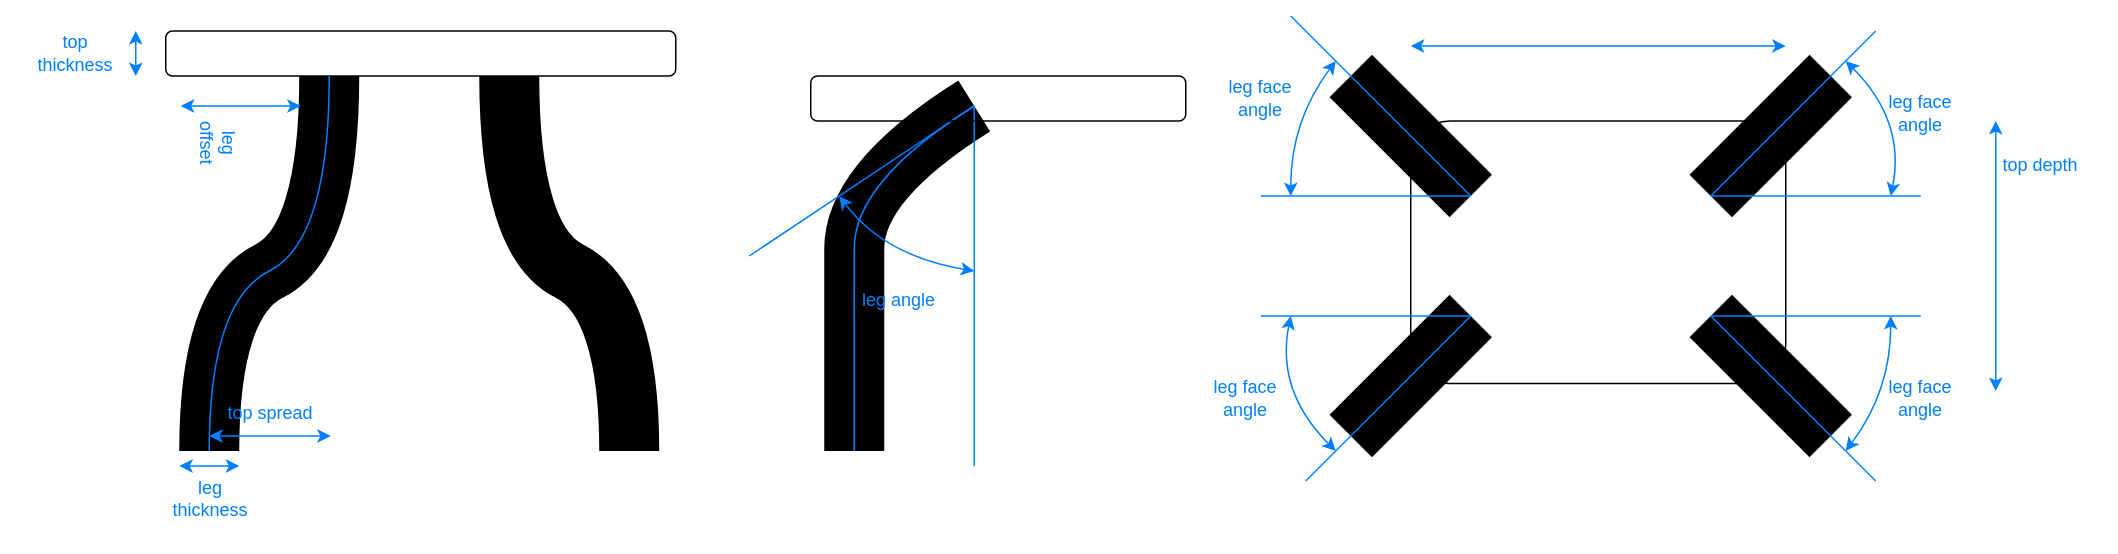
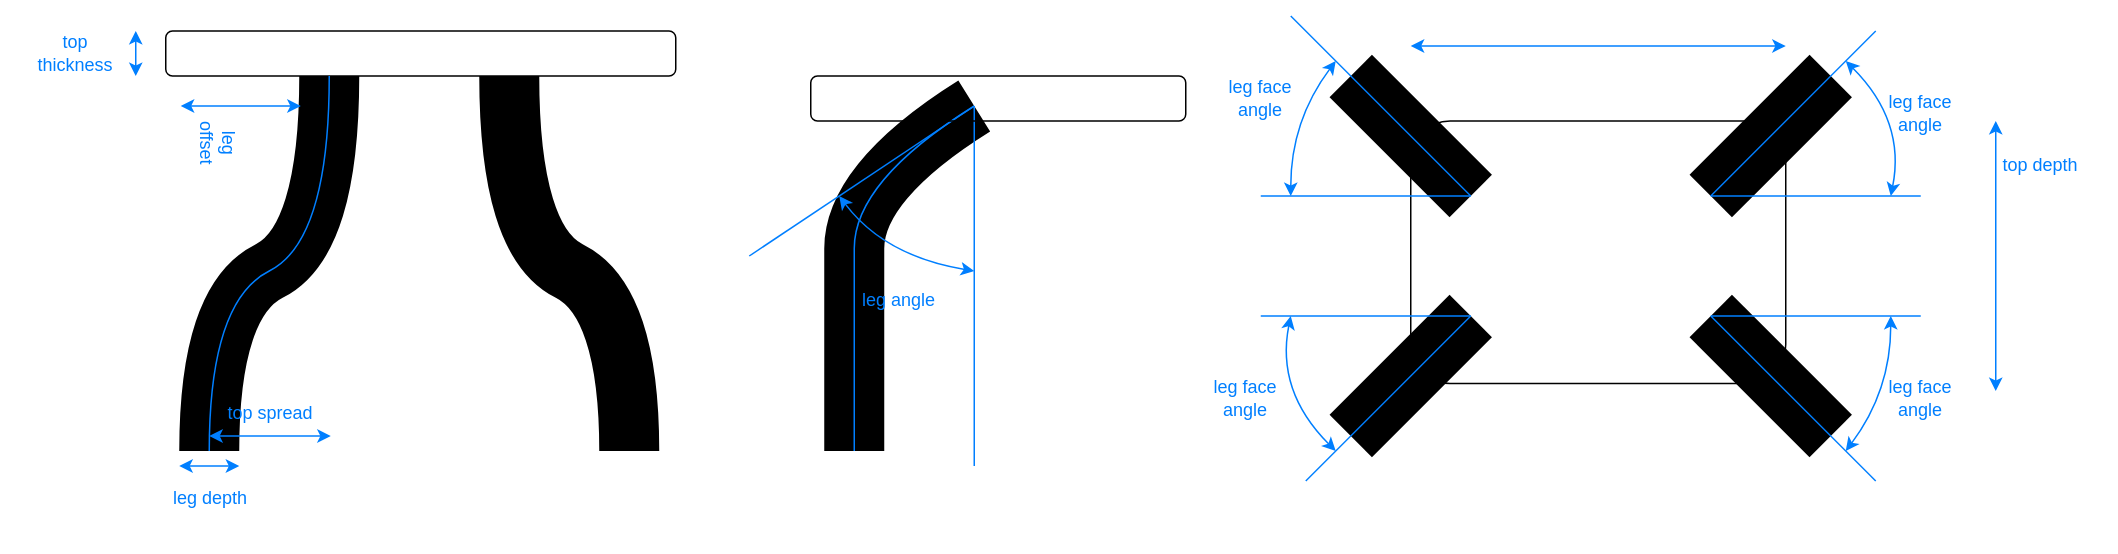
  <mxCell id="0" />
  <mxCell id="1" parent="0" />
  <mxCell id="2" value="" style="rounded=1;whiteSpace=wrap;html=1;fillColor=none;" vertex="1" parent="1"><mxGeometry x="110" y="20" width="340" height="30" as="geometry" /></mxCell>
  <mxCell id="3" value="" style="endArrow=none;html=1;rounded=0;curved=1;flowAnimation=0;startArrow=none;startFill=0;endFill=0;strokeWidth=40;" edge="1" parent="1"><mxGeometry width="50" height="50" relative="1" as="geometry"><mxPoint x="139" y="300" as="sourcePoint" /><mxPoint x="219" y="50" as="targetPoint" /><Array as="points"><mxPoint x="139" y="200" /><mxPoint x="219" y="160" /></Array></mxGeometry></mxCell>
  <mxCell id="4" value="" style="endArrow=none;html=1;rounded=0;curved=1;flowAnimation=0;startArrow=none;startFill=0;endFill=0;strokeWidth=40;" edge="1" parent="1"><mxGeometry width="50" height="50" relative="1" as="geometry"><mxPoint x="419" y="300" as="sourcePoint" /><mxPoint x="339" y="50" as="targetPoint" /><Array as="points"><mxPoint x="419" y="200" /><mxPoint x="339" y="160" /></Array></mxGeometry></mxCell>
  <mxCell id="5" value="" style="endArrow=classic;startArrow=classic;html=1;rounded=0;strokeColor=#007FFF;align=center;verticalAlign=middle;fontFamily=Helvetica;fontSize=12;fontColor=#007FFF;labelBackgroundColor=default;fillColor=none;gradientColor=none;" edge="1" parent="1"><mxGeometry width="50" height="50" relative="1" as="geometry"><mxPoint x="119" y="310" as="sourcePoint" /><mxPoint x="159" y="310" as="targetPoint" /></mxGeometry></mxCell>
- <mxCell id="6" value="leg thickness" style="text;html=1;align=center;verticalAlign=middle;whiteSpace=wrap;rounded=0;fontFamily=Helvetica;fontSize=12;fontColor=#007FFF;labelBackgroundColor=none;" vertex="1" parent="1"><mxGeometry x="110" y="317" width="60" height="30" as="geometry" /></mxCell>
+ <mxCell id="6" value="leg depth" style="text;html=1;align=center;verticalAlign=middle;whiteSpace=wrap;rounded=0;fontFamily=Helvetica;fontSize=12;fontColor=#007FFF;labelBackgroundColor=none;" vertex="1" parent="1"><mxGeometry x="110" y="317" width="60" height="30" as="geometry" /></mxCell>
  <mxCell id="7" value="" style="endArrow=classic;startArrow=classic;html=1;rounded=0;strokeColor=#007FFF;align=center;verticalAlign=middle;fontFamily=Helvetica;fontSize=12;fontColor=#007FFF;labelBackgroundColor=default;fillColor=none;gradientColor=none;" edge="1" parent="1"><mxGeometry width="50" height="50" relative="1" as="geometry"><mxPoint x="120" y="70" as="sourcePoint" /><mxPoint x="200" y="70" as="targetPoint" /></mxGeometry></mxCell>
  <mxCell id="8" value="leg offset" style="text;html=1;align=center;verticalAlign=middle;whiteSpace=wrap;rounded=0;fontFamily=Helvetica;fontSize=12;fontColor=#007FFF;labelBackgroundColor=none;rotation=90;" vertex="1" parent="1"><mxGeometry x="120" y="80" width="50" height="30" as="geometry" /></mxCell>
  <mxCell id="9" value="" style="endArrow=none;html=1;rounded=0;strokeColor=#007FFF;align=center;verticalAlign=middle;fontFamily=Helvetica;fontSize=12;fontColor=#007FFF;labelBackgroundColor=none;startArrow=none;fillColor=none;gradientColor=none;curved=1;startFill=0;endFill=0;" edge="1" parent="1"><mxGeometry width="50" height="50" relative="1" as="geometry"><mxPoint x="139" y="300" as="sourcePoint" /><mxPoint x="219" y="50" as="targetPoint" /><Array as="points"><mxPoint x="139" y="200" /><mxPoint x="219" y="160" /></Array></mxGeometry></mxCell>
  <mxCell id="10" value="" style="endArrow=classic;startArrow=classic;html=1;rounded=0;strokeColor=#007FFF;align=center;verticalAlign=middle;fontFamily=Helvetica;fontSize=12;fontColor=#007FFF;labelBackgroundColor=none;fillColor=none;gradientColor=none;" edge="1" parent="1"><mxGeometry width="50" height="50" relative="1" as="geometry"><mxPoint x="139" y="290" as="sourcePoint" /><mxPoint x="220" y="290" as="targetPoint" /></mxGeometry></mxCell>
  <mxCell id="11" value="top spread" style="text;html=1;align=center;verticalAlign=middle;whiteSpace=wrap;rounded=0;fontFamily=Helvetica;fontSize=12;fontColor=#007FFF;labelBackgroundColor=none;" vertex="1" parent="1"><mxGeometry x="150" y="260" width="60" height="30" as="geometry" /></mxCell>
  <mxCell id="12" value="" style="endArrow=none;html=1;rounded=0;curved=1;flowAnimation=0;startArrow=none;startFill=0;endFill=0;strokeWidth=40;" edge="1" parent="1"><mxGeometry width="50" height="50" relative="1" as="geometry"><mxPoint x="569" y="300" as="sourcePoint" /><mxPoint x="649" y="70" as="targetPoint" /><Array as="points"><mxPoint x="569" y="210" /><mxPoint x="569" y="120" /></Array></mxGeometry></mxCell>
  <mxCell id="13" value="" style="endArrow=none;html=1;rounded=0;strokeColor=#007FFF;align=center;verticalAlign=middle;fontFamily=Helvetica;fontSize=12;fontColor=#007FFF;labelBackgroundColor=none;startArrow=none;fillColor=none;gradientColor=none;curved=1;startFill=0;endFill=0;" edge="1" parent="1"><mxGeometry width="50" height="50" relative="1" as="geometry"><mxPoint x="569" y="300" as="sourcePoint" /><mxPoint x="649" y="70" as="targetPoint" /><Array as="points"><mxPoint x="569" y="210" /><mxPoint x="569" y="120" /></Array></mxGeometry></mxCell>
  <mxCell id="14" value="" style="endArrow=none;html=1;rounded=0;align=center;verticalAlign=middle;fontFamily=Helvetica;fontSize=12;fontColor=#007FFF;labelBackgroundColor=none;fillColor=none;gradientColor=none;strokeColor=#007FFF;startArrow=none;startFill=0;endFill=0;curved=1;" edge="1" parent="1"><mxGeometry width="50" height="50" relative="1" as="geometry"><mxPoint x="649" y="310" as="sourcePoint" /><mxPoint x="649" y="70" as="targetPoint" /></mxGeometry></mxCell>
  <mxCell id="15" value="" style="endArrow=none;html=1;rounded=0;align=center;verticalAlign=middle;fontFamily=Helvetica;fontSize=12;fontColor=#007FFF;labelBackgroundColor=none;fillColor=none;gradientColor=none;strokeColor=#007FFF;startArrow=none;startFill=0;endFill=0;curved=1;" edge="1" parent="1"><mxGeometry width="50" height="50" relative="1" as="geometry"><mxPoint x="499" y="170" as="sourcePoint" /><mxPoint x="649" y="70" as="targetPoint" /></mxGeometry></mxCell>
  <mxCell id="16" value="" style="endArrow=classic;html=1;rounded=0;curved=1;strokeColor=#007FFF;align=center;verticalAlign=middle;fontFamily=Helvetica;fontSize=12;fontColor=#007FFF;labelBackgroundColor=default;startArrow=classic;fillColor=none;gradientColor=none;" edge="1" parent="1"><mxGeometry width="50" height="50" relative="1" as="geometry"><mxPoint x="559" y="130" as="sourcePoint" /><mxPoint x="649" y="180" as="targetPoint" /><Array as="points"><mxPoint x="589" y="170" /></Array></mxGeometry></mxCell>
  <mxCell id="17" value="leg angle" style="text;html=1;align=center;verticalAlign=middle;whiteSpace=wrap;rounded=0;fontFamily=Helvetica;fontSize=12;fontColor=#007FFF;labelBackgroundColor=none;" vertex="1" parent="1"><mxGeometry x="569" y="185" width="60" height="30" as="geometry" /></mxCell>
  <mxCell id="18" value="" style="rounded=1;whiteSpace=wrap;html=1;fillColor=none;" vertex="1" parent="1"><mxGeometry x="540" y="50" width="250" height="30" as="geometry" /></mxCell>
  <mxCell id="19" value="" style="endArrow=classic;startArrow=classic;html=1;rounded=0;strokeColor=#007FFF;align=center;verticalAlign=middle;fontFamily=Helvetica;fontSize=12;fontColor=#007FFF;labelBackgroundColor=default;fillColor=none;gradientColor=none;" edge="1" parent="1"><mxGeometry width="50" height="50" relative="1" as="geometry"><mxPoint x="90" y="50" as="sourcePoint" /><mxPoint x="90" y="20" as="targetPoint" /></mxGeometry></mxCell>
  <mxCell id="20" value="top thickness" style="text;html=1;align=center;verticalAlign=middle;whiteSpace=wrap;rounded=0;fontFamily=Helvetica;fontSize=12;fontColor=#007FFF;labelBackgroundColor=none;" vertex="1" parent="1"><mxGeometry x="20" y="20" width="60" height="30" as="geometry" /></mxCell>
  <mxCell id="21" value="" style="rounded=1;whiteSpace=wrap;html=1;fillColor=none;" vertex="1" parent="1"><mxGeometry x="940" y="80" width="250" height="175" as="geometry" /></mxCell>
  <mxCell id="22" value="" style="endArrow=none;html=1;rounded=0;strokeColor=default;strokeWidth=40;align=center;verticalAlign=middle;fontFamily=Helvetica;fontSize=11;fontColor=default;labelBackgroundColor=default;startArrow=none;startFill=0;endFill=0;flowAnimation=0;curved=1;" edge="1" parent="1"><mxGeometry width="50" height="50" relative="1" as="geometry"><mxPoint x="900" y="50" as="sourcePoint" /><mxPoint x="980" y="130" as="targetPoint" /></mxGeometry></mxCell>
  <mxCell id="23" value="" style="endArrow=none;html=1;rounded=0;strokeColor=default;strokeWidth=40;align=center;verticalAlign=middle;fontFamily=Helvetica;fontSize=11;fontColor=default;labelBackgroundColor=default;startArrow=none;startFill=0;endFill=0;flowAnimation=0;curved=1;" edge="1" parent="1"><mxGeometry width="50" height="50" relative="1" as="geometry"><mxPoint x="1220" y="50" as="sourcePoint" /><mxPoint x="1140" y="130" as="targetPoint" /></mxGeometry></mxCell>
  <mxCell id="24" value="" style="endArrow=none;html=1;rounded=0;strokeColor=default;strokeWidth=40;align=center;verticalAlign=middle;fontFamily=Helvetica;fontSize=11;fontColor=default;labelBackgroundColor=default;startArrow=none;startFill=0;endFill=0;flowAnimation=0;curved=1;" edge="1" parent="1"><mxGeometry width="50" height="50" relative="1" as="geometry"><mxPoint x="1220" y="290" as="sourcePoint" /><mxPoint x="1140" y="210" as="targetPoint" /></mxGeometry></mxCell>
  <mxCell id="25" value="" style="endArrow=none;html=1;rounded=0;strokeColor=default;strokeWidth=40;align=center;verticalAlign=middle;fontFamily=Helvetica;fontSize=11;fontColor=default;labelBackgroundColor=default;startArrow=none;startFill=0;endFill=0;flowAnimation=0;curved=1;" edge="1" parent="1"><mxGeometry width="50" height="50" relative="1" as="geometry"><mxPoint x="980" y="210" as="sourcePoint" /><mxPoint x="900" y="290" as="targetPoint" /></mxGeometry></mxCell>
  <mxCell id="26" value="leg face angle" style="text;html=1;align=center;verticalAlign=middle;whiteSpace=wrap;rounded=0;fontFamily=Helvetica;fontSize=12;fontColor=#007FFF;labelBackgroundColor=none;" vertex="1" parent="1"><mxGeometry x="810" y="50" width="60" height="30" as="geometry" /></mxCell>
  <mxCell id="27" value="leg face angle" style="text;html=1;align=center;verticalAlign=middle;whiteSpace=wrap;rounded=0;fontFamily=Helvetica;fontSize=12;fontColor=#007FFF;labelBackgroundColor=none;" vertex="1" parent="1"><mxGeometry x="800" y="250" width="60" height="30" as="geometry" /></mxCell>
  <mxCell id="28" value="" style="group" vertex="1" connectable="0" parent="1"><mxGeometry x="840" y="20" width="140" height="300" as="geometry" /></mxCell>
  <mxCell id="29" value="" style="endArrow=none;html=1;rounded=0;strokeColor=#007FFF;align=center;verticalAlign=middle;fontFamily=Helvetica;fontSize=12;fontColor=#007FFF;labelBackgroundColor=none;startArrow=none;startFill=0;endFill=0;curved=1;fillColor=none;gradientColor=none;" edge="1" parent="28"><mxGeometry width="50" height="50" relative="1" as="geometry"><mxPoint y="110" as="sourcePoint" /><mxPoint x="140" y="110" as="targetPoint" /></mxGeometry></mxCell>
  <mxCell id="30" value="" style="endArrow=none;html=1;rounded=0;strokeColor=#007FFF;align=center;verticalAlign=middle;fontFamily=Helvetica;fontSize=12;fontColor=#007FFF;labelBackgroundColor=none;startArrow=none;startFill=0;endFill=0;curved=1;fillColor=none;gradientColor=none;" edge="1" parent="28"><mxGeometry width="50" height="50" relative="1" as="geometry"><mxPoint x="20" y="-10" as="sourcePoint" /><mxPoint x="140" y="110" as="targetPoint" /></mxGeometry></mxCell>
  <mxCell id="31" value="" style="endArrow=classic;html=1;rounded=0;curved=1;strokeColor=#007FFF;align=center;verticalAlign=middle;fontFamily=Helvetica;fontSize=12;fontColor=#007FFF;labelBackgroundColor=default;startArrow=classic;fillColor=none;gradientColor=none;" edge="1" parent="28"><mxGeometry width="50" height="50" relative="1" as="geometry"><mxPoint x="50" y="20" as="sourcePoint" /><mxPoint x="20" y="110" as="targetPoint" /><Array as="points"><mxPoint x="20" y="60" /></Array></mxGeometry></mxCell>
  <mxCell id="32" value="" style="endArrow=none;html=1;rounded=0;strokeColor=#007FFF;align=center;verticalAlign=middle;fontFamily=Helvetica;fontSize=12;fontColor=#007FFF;labelBackgroundColor=none;startArrow=none;startFill=0;endFill=0;curved=1;fillColor=none;gradientColor=none;" edge="1" parent="28"><mxGeometry width="50" height="50" relative="1" as="geometry"><mxPoint y="190" as="sourcePoint" /><mxPoint x="140" y="190" as="targetPoint" /></mxGeometry></mxCell>
  <mxCell id="33" value="" style="endArrow=none;html=1;rounded=0;strokeColor=#007FFF;align=center;verticalAlign=middle;fontFamily=Helvetica;fontSize=12;fontColor=#007FFF;labelBackgroundColor=none;startArrow=none;startFill=0;endFill=0;curved=1;fillColor=none;gradientColor=none;" edge="1" parent="28"><mxGeometry width="50" height="50" relative="1" as="geometry"><mxPoint x="30" y="300" as="sourcePoint" /><mxPoint x="140" y="190" as="targetPoint" /></mxGeometry></mxCell>
  <mxCell id="34" value="" style="endArrow=classic;html=1;rounded=0;curved=1;strokeColor=#007FFF;align=center;verticalAlign=middle;fontFamily=Helvetica;fontSize=12;fontColor=#007FFF;labelBackgroundColor=default;startArrow=classic;fillColor=none;gradientColor=none;" edge="1" parent="28"><mxGeometry width="50" height="50" relative="1" as="geometry"><mxPoint x="50" y="280" as="sourcePoint" /><mxPoint x="20" y="190" as="targetPoint" /><Array as="points"><mxPoint x="10" y="240" /></Array></mxGeometry></mxCell>
  <mxCell id="35" value="" style="group;rotation=-180;" vertex="1" connectable="0" parent="1"><mxGeometry x="1140" y="20" width="170" height="300" as="geometry" /></mxCell>
  <mxCell id="36" value="" style="endArrow=none;html=1;rounded=0;strokeColor=#007FFF;align=center;verticalAlign=middle;fontFamily=Helvetica;fontSize=12;fontColor=#007FFF;labelBackgroundColor=none;startArrow=none;startFill=0;endFill=0;curved=1;fillColor=none;gradientColor=none;" edge="1" parent="35"><mxGeometry width="50" height="50" relative="1" as="geometry"><mxPoint x="140" y="190" as="sourcePoint" /><mxPoint y="190" as="targetPoint" /></mxGeometry></mxCell>
  <mxCell id="37" value="" style="endArrow=none;html=1;rounded=0;strokeColor=#007FFF;align=center;verticalAlign=middle;fontFamily=Helvetica;fontSize=12;fontColor=#007FFF;labelBackgroundColor=none;startArrow=none;startFill=0;endFill=0;curved=1;fillColor=none;gradientColor=none;" edge="1" parent="35"><mxGeometry width="50" height="50" relative="1" as="geometry"><mxPoint x="110" y="300" as="sourcePoint" /><mxPoint y="190" as="targetPoint" /></mxGeometry></mxCell>
  <mxCell id="38" value="" style="endArrow=classic;html=1;rounded=0;curved=1;strokeColor=#007FFF;align=center;verticalAlign=middle;fontFamily=Helvetica;fontSize=12;fontColor=#007FFF;labelBackgroundColor=default;startArrow=classic;fillColor=none;gradientColor=none;" edge="1" parent="35"><mxGeometry width="50" height="50" relative="1" as="geometry"><mxPoint x="90" y="280" as="sourcePoint" /><mxPoint x="120" y="190" as="targetPoint" /><Array as="points"><mxPoint x="120" y="240" /></Array></mxGeometry></mxCell>
  <mxCell id="39" value="" style="endArrow=none;html=1;rounded=0;strokeColor=#007FFF;align=center;verticalAlign=middle;fontFamily=Helvetica;fontSize=12;fontColor=#007FFF;labelBackgroundColor=none;startArrow=none;startFill=0;endFill=0;curved=1;fillColor=none;gradientColor=none;" edge="1" parent="35"><mxGeometry width="50" height="50" relative="1" as="geometry"><mxPoint x="140" y="110" as="sourcePoint" /><mxPoint y="110" as="targetPoint" /></mxGeometry></mxCell>
  <mxCell id="40" value="" style="endArrow=none;html=1;rounded=0;strokeColor=#007FFF;align=center;verticalAlign=middle;fontFamily=Helvetica;fontSize=12;fontColor=#007FFF;labelBackgroundColor=none;startArrow=none;startFill=0;endFill=0;curved=1;fillColor=none;gradientColor=none;" edge="1" parent="35"><mxGeometry width="50" height="50" relative="1" as="geometry"><mxPoint x="110" as="sourcePoint" /><mxPoint y="110" as="targetPoint" /></mxGeometry></mxCell>
  <mxCell id="41" value="" style="endArrow=classic;html=1;rounded=0;curved=1;strokeColor=#007FFF;align=center;verticalAlign=middle;fontFamily=Helvetica;fontSize=12;fontColor=#007FFF;labelBackgroundColor=default;startArrow=classic;fillColor=none;gradientColor=none;" edge="1" parent="35"><mxGeometry width="50" height="50" relative="1" as="geometry"><mxPoint x="90" y="20" as="sourcePoint" /><mxPoint x="120" y="110" as="targetPoint" /><Array as="points"><mxPoint x="130" y="60" /></Array></mxGeometry></mxCell>
  <mxCell id="42" value="leg face angle" style="text;html=1;align=center;verticalAlign=middle;whiteSpace=wrap;rounded=0;fontFamily=Helvetica;fontSize=12;fontColor=#007FFF;labelBackgroundColor=none;" vertex="1" parent="35"><mxGeometry x="110" y="40" width="60" height="30" as="geometry" /></mxCell>
  <mxCell id="43" value="leg face angle" style="text;html=1;align=center;verticalAlign=middle;whiteSpace=wrap;rounded=0;fontFamily=Helvetica;fontSize=12;fontColor=#007FFF;labelBackgroundColor=none;" vertex="1" parent="35"><mxGeometry x="110" y="230" width="60" height="30" as="geometry" /></mxCell>
  <mxCell id="44" value="" style="endArrow=classic;startArrow=classic;html=1;rounded=0;align=center;verticalAlign=middle;fontFamily=Helvetica;fontSize=12;fontColor=#007FFF;fillColor=none;gradientColor=none;strokeColor=#007FFF;" edge="1" parent="1"><mxGeometry width="50" height="50" relative="1" as="geometry"><mxPoint x="940" y="30" as="sourcePoint" /><mxPoint x="1190" y="30" as="targetPoint" /></mxGeometry></mxCell>
  <mxCell id="45" value="" style="endArrow=classic;startArrow=classic;html=1;rounded=0;align=center;verticalAlign=middle;fontFamily=Helvetica;fontSize=12;fontColor=#007FFF;fillColor=none;gradientColor=none;strokeColor=#007FFF;" edge="1" parent="1"><mxGeometry width="50" height="50" relative="1" as="geometry"><mxPoint x="1330" y="80" as="sourcePoint" /><mxPoint x="1330" y="260" as="targetPoint" /></mxGeometry></mxCell>
  <mxCell id="46" value="top depth" style="text;html=1;align=center;verticalAlign=middle;whiteSpace=wrap;rounded=0;fontColor=#007FFF;fontFamily=Helvetica;fontSize=12;labelBackgroundColor=none;strokeColor=none;" vertex="1" parent="1"><mxGeometry x="1330" y="95" width="60" height="30" as="geometry" /></mxCell>
